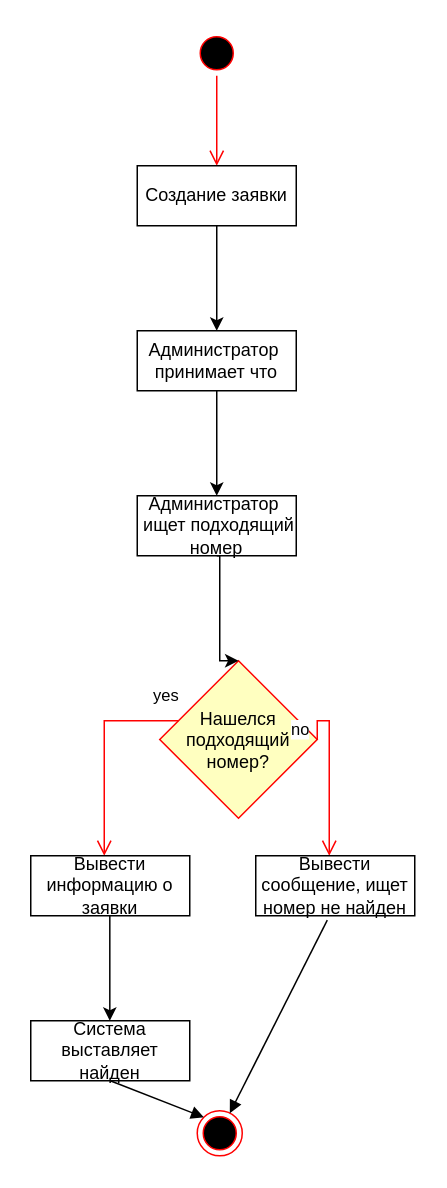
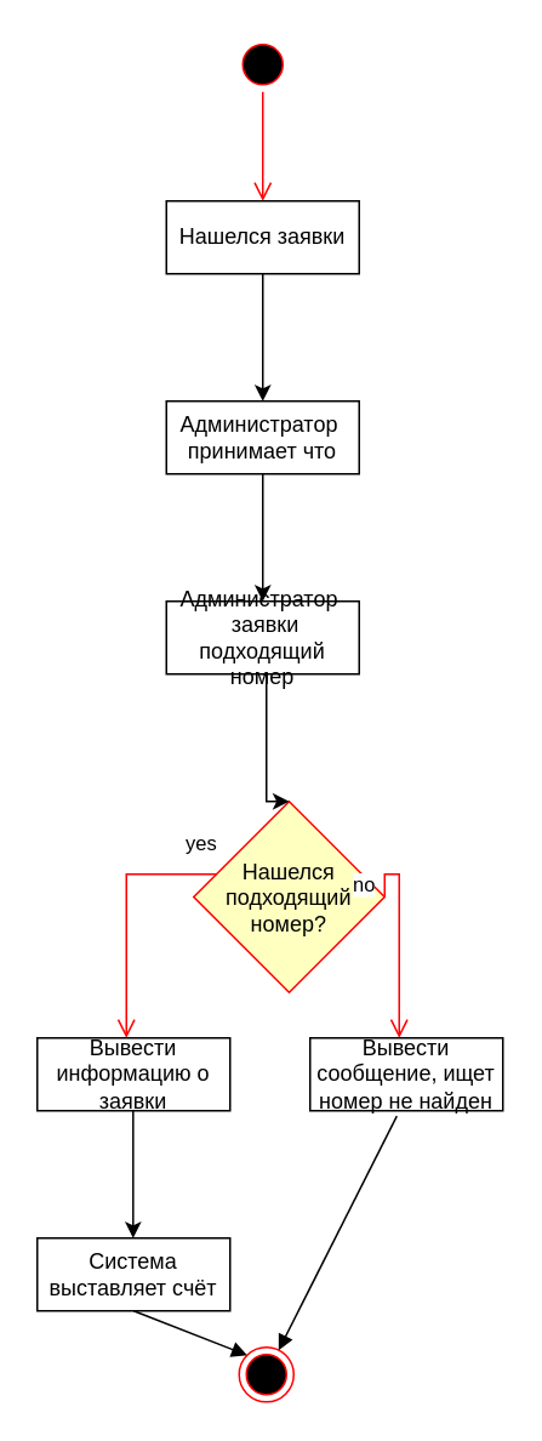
  <mxCell id="0" />
  <mxCell id="1" parent="0" />
  <mxCell id="2" value="" style="ellipse;html=1;shape=startState;fillColor=#000000;strokeColor=#ff0000;" vertex="1" parent="1"><mxGeometry x="129" y="20" width="30" height="30" as="geometry" /></mxCell>
  <mxCell id="3" value="" style="edgeStyle=orthogonalEdgeStyle;html=1;verticalAlign=bottom;endArrow=open;endSize=8;strokeColor=#ff0000;rounded=0;" edge="1" source="2" parent="1"><mxGeometry relative="1" as="geometry"><mxPoint x="144" y="110" as="targetPoint" /></mxGeometry></mxCell>
- <mxCell id="4" value="Создание заявки" style="rounded=0;whiteSpace=wrap;html=1;" vertex="1" parent="1"><mxGeometry x="91" y="110" width="106" height="40" as="geometry" /></mxCell>
+ <mxCell id="4" value="Нашелся заявки" style="rounded=0;whiteSpace=wrap;html=1;" vertex="1" parent="1"><mxGeometry x="91" y="110" width="106" height="40" as="geometry" /></mxCell>
  <mxCell id="5" value="Администратор&amp;nbsp;&lt;br&gt;принимает что" style="rounded=0;whiteSpace=wrap;html=1;" vertex="1" parent="1"><mxGeometry x="91" y="220" width="106" height="40" as="geometry" /></mxCell>
- <mxCell id="6" value="Администратор&amp;nbsp;&lt;br&gt;&amp;nbsp;ищет подходящий номер" style="rounded=0;whiteSpace=wrap;html=1;" vertex="1" parent="1"><mxGeometry x="91" y="330" width="106" height="40" as="geometry" /></mxCell>
+ <mxCell id="6" value="Администратор&amp;nbsp;&lt;br&gt;&amp;nbsp;заявки подходящий номер" style="rounded=0;whiteSpace=wrap;html=1;" vertex="1" parent="1"><mxGeometry x="91" y="330" width="106" height="40" as="geometry" /></mxCell>
  <mxCell id="7" value="Нашелся подходящий номер?" style="rhombus;whiteSpace=wrap;html=1;fillColor=#ffffc0;strokeColor=#ff0000;" vertex="1" parent="1"><mxGeometry x="106" y="440" width="105" height="105" as="geometry" /></mxCell>
  <mxCell id="8" value="no" style="edgeStyle=orthogonalEdgeStyle;html=1;align=left;verticalAlign=bottom;endArrow=open;endSize=8;strokeColor=#ff0000;rounded=0;exitX=1;exitY=0.5;exitDx=0;exitDy=0;" edge="1" source="7" parent="1"><mxGeometry x="-1" y="12" relative="1" as="geometry"><mxPoint x="219" y="570" as="targetPoint" /><Array as="points"><mxPoint x="219" y="480" /><mxPoint x="219" y="570" /></Array><mxPoint x="-7" y="2" as="offset" /></mxGeometry></mxCell>
  <mxCell id="9" value="yes" style="edgeStyle=orthogonalEdgeStyle;html=1;align=left;verticalAlign=top;endArrow=open;endSize=8;strokeColor=#ff0000;rounded=0;" edge="1" source="7" parent="1"><mxGeometry x="-0.732" y="-30" relative="1" as="geometry"><mxPoint x="69" y="570" as="targetPoint" /><Array as="points"><mxPoint x="69" y="480" /></Array><mxPoint as="offset" /></mxGeometry></mxCell>
  <mxCell id="10" value="" style="edgeStyle=orthogonalEdgeStyle;rounded=0;orthogonalLoop=1;jettySize=auto;html=1;" edge="1" parent="1"><mxGeometry relative="1" as="geometry"><mxPoint x="144" y="150" as="sourcePoint" /><mxPoint x="144" y="220" as="targetPoint" /></mxGeometry></mxCell>
  <mxCell id="11" value="" style="edgeStyle=orthogonalEdgeStyle;rounded=0;orthogonalLoop=1;jettySize=auto;html=1;" edge="1" parent="1"><mxGeometry relative="1" as="geometry"><mxPoint x="144" y="260" as="sourcePoint" /><mxPoint x="144" y="330" as="targetPoint" /></mxGeometry></mxCell>
  <mxCell id="12" value="" style="edgeStyle=orthogonalEdgeStyle;rounded=0;orthogonalLoop=1;jettySize=auto;html=1;entryX=0.5;entryY=0;entryDx=0;entryDy=0;" edge="1" parent="1" target="7"><mxGeometry relative="1" as="geometry"><mxPoint x="144" y="370" as="sourcePoint" /><mxPoint x="144" y="440" as="targetPoint" /><Array as="points"><mxPoint x="146" y="370" /></Array></mxGeometry></mxCell>
  <mxCell id="13" value="Вывести сообщение, ищет номер не найден" style="rounded=0;whiteSpace=wrap;html=1;" vertex="1" parent="1"><mxGeometry x="170" y="570" width="106" height="40" as="geometry" /></mxCell>
  <mxCell id="14" value="Вывести информацию о заявки" style="rounded=0;whiteSpace=wrap;html=1;" vertex="1" parent="1"><mxGeometry x="20" y="570" width="106" height="40" as="geometry" /></mxCell>
- <mxCell id="15" value="Система выставляет найден" style="rounded=0;whiteSpace=wrap;html=1;" vertex="1" parent="1"><mxGeometry x="20" y="680" width="106" height="40" as="geometry" /></mxCell>
+ <mxCell id="15" value="Система выставляет счёт" style="rounded=0;whiteSpace=wrap;html=1;" vertex="1" parent="1"><mxGeometry x="20" y="680" width="106" height="40" as="geometry" /></mxCell>
  <mxCell id="16" value="" style="edgeStyle=orthogonalEdgeStyle;rounded=0;orthogonalLoop=1;jettySize=auto;html=1;" edge="1" parent="1"><mxGeometry relative="1" as="geometry"><mxPoint x="72.71" y="610" as="sourcePoint" /><mxPoint x="72.71" y="680" as="targetPoint" /></mxGeometry></mxCell>
  <mxCell id="17" value="" style="ellipse;html=1;shape=endState;fillColor=#000000;strokeColor=#ff0000;" vertex="1" parent="1"><mxGeometry x="131" y="740" width="30" height="30" as="geometry" /></mxCell>
  <mxCell id="18" value="" style="html=1;verticalAlign=bottom;labelBackgroundColor=none;endArrow=block;endFill=1;endSize=6;align=left;rounded=0;exitX=0.45;exitY=1.072;exitDx=0;exitDy=0;exitPerimeter=0;" edge="1" parent="1" source="13" target="17"><mxGeometry x="-1" relative="1" as="geometry"><mxPoint x="190" y="710" as="sourcePoint" /><mxPoint x="350" y="710" as="targetPoint" /></mxGeometry></mxCell>
  <mxCell id="19" value="" style="html=1;verticalAlign=bottom;labelBackgroundColor=none;endArrow=block;endFill=1;endSize=6;align=left;rounded=0;exitX=0.5;exitY=1;exitDx=0;exitDy=0;entryX=0;entryY=0;entryDx=0;entryDy=0;" edge="1" parent="1" source="15" target="17"><mxGeometry x="-1" relative="1" as="geometry"><mxPoint x="227.7" y="622.88" as="sourcePoint" /><mxPoint x="161.23" y="800.941" as="targetPoint" /></mxGeometry></mxCell>
